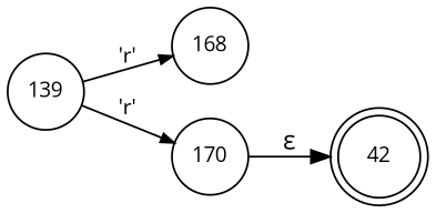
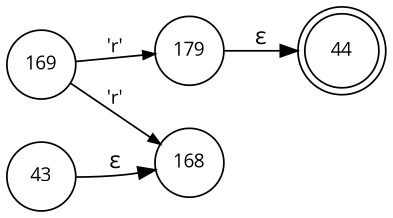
  digraph {
    fontname="Open Sans"
    rankdir=LR
    node [fixedsize=true fontname="Open Sans" fontsize=11 shape=circle peripheries=1]
    edge [fontname="Open Sans"]
-   n1 [label=42 shape=doublecircle width=.6 peripheries=""]
+   n1 [label=44 shape=doublecircle width=.6 peripheries=""]
    n2 [label=168 width=.55]
-   n3 [label=139 width=.55]
-   n4 [label=170 width=.55]
+   n3 [label=169 width=.55]
+   n4 [label=179 width=.55]
+   n5 [label=43 width=.55]
    n3 -> n2 [arrowhead=normal arrowsize=.7 fontsize=11 label="'r'"]
    n3 -> n4 [arrowhead=normal arrowsize=.7 fontsize=11 label="'r'"]
    n4 -> n1 [label="&epsilon;"]
+   n5 -> n2 [label="&epsilon;"]
  }
